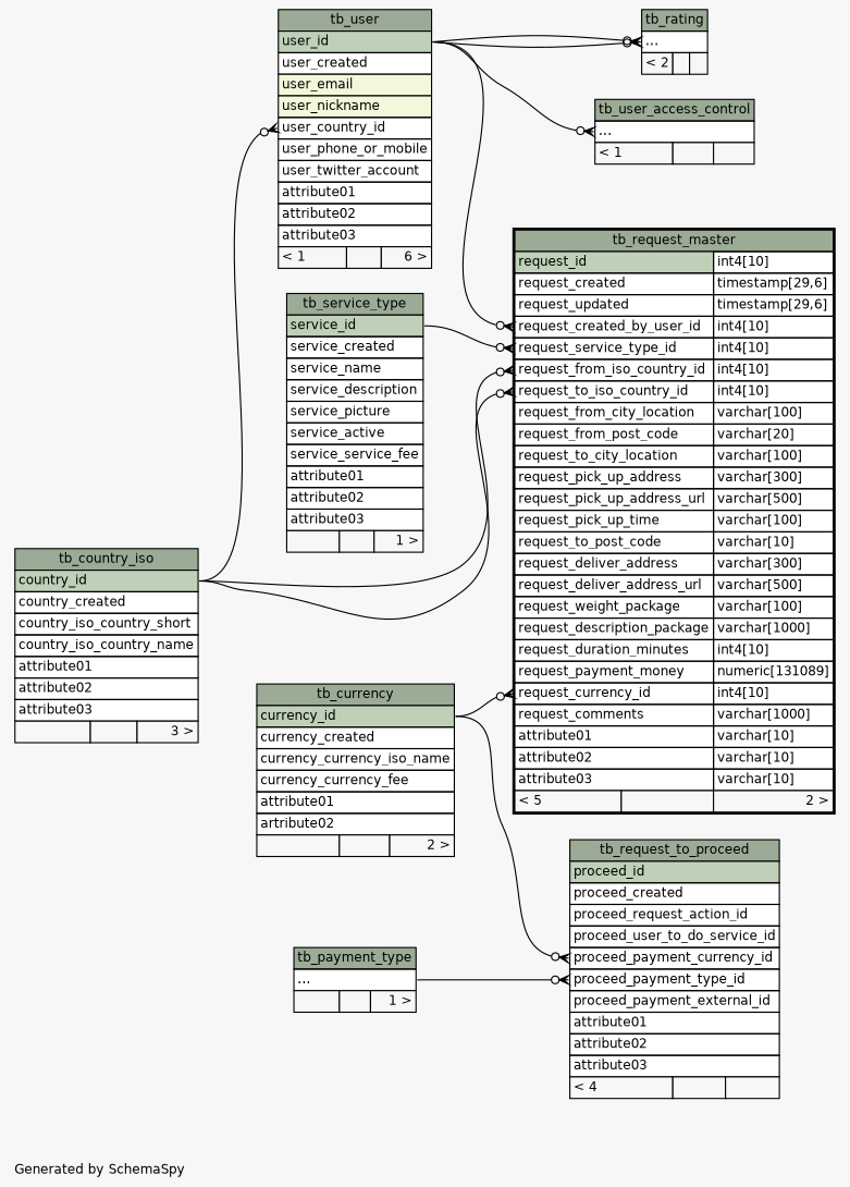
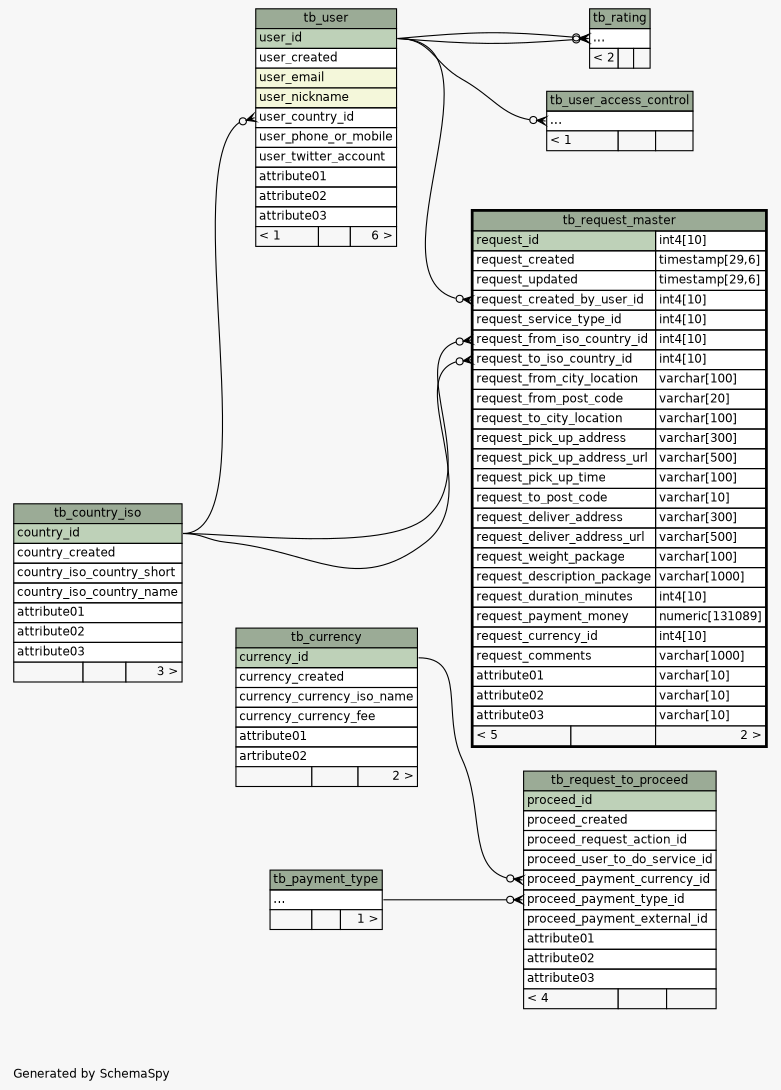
  digraph {
    bgcolor="#f7f7f7"
    fontname=Helvetica
    fontsize=11
    label="\nGenerated by SchemaSpy"
    labeljust=l
    nodesep=0.18
    rankdir=RL
    ranksep=0.46
    node [fontname=Helvetica fontsize=11 shape=plaintext]
    edge [arrowhead=none arrowsize=0.8 arrowtail=crowodot dir=back headport="user_id:e" tailport="elipses:w"]
    n1 [label=<     <TABLE BORDER="0" CELLBORDER="1" CELLSPACING="0" BGCOLOR="#ffffff">       <TR><TD COLSPAN="3" BGCOLOR="#9bab96" ALIGN="CENTER">tb_rating</TD></TR>       <TR><TD PORT="elipses" COLSPAN="3" ALIGN="LEFT">...</TD></TR>       <TR><TD ALIGN="LEFT" BGCOLOR="#f7f7f7">&lt; 2</TD><TD ALIGN="RIGHT" BGCOLOR="#f7f7f7">  </TD><TD ALIGN="RIGHT" BGCOLOR="#f7f7f7">  </TD></TR>     </TABLE>>]
    n2 [label=<     <TABLE BORDER="0" CELLBORDER="1" CELLSPACING="0" BGCOLOR="#ffffff">       <TR><TD COLSPAN="3" BGCOLOR="#9bab96" ALIGN="CENTER">tb_user</TD></TR>       <TR><TD PORT="user_id" COLSPAN="3" BGCOLOR="#bed1b8" ALIGN="LEFT">user_id</TD></TR>       <TR><TD PORT="user_created" COLSPAN="3" ALIGN="LEFT">user_created</TD></TR>       <TR><TD PORT="user_email" COLSPAN="3" BGCOLOR="#f4f7da" ALIGN="LEFT">user_email</TD></TR>       <TR><TD PORT="user_nickname" COLSPAN="3" BGCOLOR="#f4f7da" ALIGN="LEFT">user_nickname</TD></TR>       <TR><TD PORT="user_country_id" COLSPAN="3" ALIGN="LEFT">user_country_id</TD></TR>       <TR><TD PORT="user_phone_or_mobile" COLSPAN="3" ALIGN="LEFT">user_phone_or_mobile</TD></TR>       <TR><TD PORT="user_twitter_account" COLSPAN="3" ALIGN="LEFT">user_twitter_account</TD></TR>       <TR><TD PORT="attribute01" COLSPAN="3" ALIGN="LEFT">attribute01</TD></TR>       <TR><TD PORT="attribute02" COLSPAN="3" ALIGN="LEFT">attribute02</TD></TR>       <TR><TD PORT="attribute03" COLSPAN="3" ALIGN="LEFT">attribute03</TD></TR>       <TR><TD ALIGN="LEFT" BGCOLOR="#f7f7f7">&lt; 1</TD><TD ALIGN="RIGHT" BGCOLOR="#f7f7f7">  </TD><TD ALIGN="RIGHT" BGCOLOR="#f7f7f7">6 &gt;</TD></TR>     </TABLE>>]
    n3 [label=<     <TABLE BORDER="0" CELLBORDER="1" CELLSPACING="0" BGCOLOR="#ffffff">       <TR><TD COLSPAN="3" BGCOLOR="#9bab96" ALIGN="CENTER">tb_country_iso</TD></TR>       <TR><TD PORT="country_id" COLSPAN="3" BGCOLOR="#bed1b8" ALIGN="LEFT">country_id</TD></TR>       <TR><TD PORT="country_created" COLSPAN="3" ALIGN="LEFT">country_created</TD></TR>       <TR><TD PORT="country_iso_country_short" COLSPAN="3" ALIGN="LEFT">country_iso_country_short</TD></TR>       <TR><TD PORT="country_iso_country_name" COLSPAN="3" ALIGN="LEFT">country_iso_country_name</TD></TR>       <TR><TD PORT="attribute01" COLSPAN="3" ALIGN="LEFT">attribute01</TD></TR>       <TR><TD PORT="attribute02" COLSPAN="3" ALIGN="LEFT">attribute02</TD></TR>       <TR><TD PORT="attribute03" COLSPAN="3" ALIGN="LEFT">attribute03</TD></TR>       <TR><TD ALIGN="LEFT" BGCOLOR="#f7f7f7">  </TD><TD ALIGN="RIGHT" BGCOLOR="#f7f7f7">  </TD><TD ALIGN="RIGHT" BGCOLOR="#f7f7f7">3 &gt;</TD></TR>     </TABLE>>]
    n4 [label=<     <TABLE BORDER="2" CELLBORDER="1" CELLSPACING="0" BGCOLOR="#ffffff">       <TR><TD COLSPAN="3" BGCOLOR="#9bab96" ALIGN="CENTER">tb_request_master</TD></TR>       <TR><TD PORT="request_id" COLSPAN="2" BGCOLOR="#bed1b8" ALIGN="LEFT">request_id</TD><TD PORT="request_id.type" ALIGN="LEFT">int4[10]</TD></TR>       <TR><TD PORT="request_created" COLSPAN="2" ALIGN="LEFT">request_created</TD><TD PORT="request_created.type" ALIGN="LEFT">timestamp[29,6]</TD></TR>       <TR><TD PORT="request_updated" COLSPAN="2" ALIGN="LEFT">request_updated</TD><TD PORT="request_updated.type" ALIGN="LEFT">timestamp[29,6]</TD></TR>       <TR><TD PORT="request_created_by_user_id" COLSPAN="2" ALIGN="LEFT">request_created_by_user_id</TD><TD PORT="request_created_by_user_id.type" ALIGN="LEFT">int4[10]</TD></TR>       <TR><TD PORT="request_service_type_id" COLSPAN="2" ALIGN="LEFT">request_service_type_id</TD><TD PORT="request_service_type_id.type" ALIGN="LEFT">int4[10]</TD></TR>       <TR><TD PORT="request_from_iso_country_id" COLSPAN="2" ALIGN="LEFT">request_from_iso_country_id</TD><TD PORT="request_from_iso_country_id.type" ALIGN="LEFT">int4[10]</TD></TR>       <TR><TD PORT="request_to_iso_country_id" COLSPAN="2" ALIGN="LEFT">request_to_iso_country_id</TD><TD PORT="request_to_iso_country_id.type" ALIGN="LEFT">int4[10]</TD></TR>       <TR><TD PORT="request_from_city_location" COLSPAN="2" ALIGN="LEFT">request_from_city_location</TD><TD PORT="request_from_city_location.type" ALIGN="LEFT">varchar[100]</TD></TR>       <TR><TD PORT="request_from_post_code" COLSPAN="2" ALIGN="LEFT">request_from_post_code</TD><TD PORT="request_from_post_code.type" ALIGN="LEFT">varchar[20]</TD></TR>       <TR><TD PORT="request_to_city_location" COLSPAN="2" ALIGN="LEFT">request_to_city_location</TD><TD PORT="request_to_city_location.type" ALIGN="LEFT">varchar[100]</TD></TR>       <TR><TD PORT="request_pick_up_address" COLSPAN="2" ALIGN="LEFT">request_pick_up_address</TD><TD PORT="request_pick_up_address.type" ALIGN="LEFT">varchar[300]</TD></TR>       <TR><TD PORT="request_pick_up_address_url" COLSPAN="2" ALIGN="LEFT">request_pick_up_address_url</TD><TD PORT="request_pick_up_address_url.type" ALIGN="LEFT">varchar[500]</TD></TR>       <TR><TD PORT="request_pick_up_time" COLSPAN="2" ALIGN="LEFT">request_pick_up_time</TD><TD PORT="request_pick_up_time.type" ALIGN="LEFT">varchar[100]</TD></TR>       <TR><TD PORT="request_to_post_code" COLSPAN="2" ALIGN="LEFT">request_to_post_code</TD><TD PORT="request_to_post_code.type" ALIGN="LEFT">varchar[10]</TD></TR>       <TR><TD PORT="request_deliver_address" COLSPAN="2" ALIGN="LEFT">request_deliver_address</TD><TD PORT="request_deliver_address.type" ALIGN="LEFT">varchar[300]</TD></TR>       <TR><TD PORT="request_deliver_address_url" COLSPAN="2" ALIGN="LEFT">request_deliver_address_url</TD><TD PORT="request_deliver_address_url.type" ALIGN="LEFT">varchar[500]</TD></TR>       <TR><TD PORT="request_weight_package" COLSPAN="2" ALIGN="LEFT">request_weight_package</TD><TD PORT="request_weight_package.type" ALIGN="LEFT">varchar[100]</TD></TR>       <TR><TD PORT="request_description_package" COLSPAN="2" ALIGN="LEFT">request_description_package</TD><TD PORT="request_description_package.type" ALIGN="LEFT">varchar[1000]</TD></TR>       <TR><TD PORT="request_duration_minutes" COLSPAN="2" ALIGN="LEFT">request_duration_minutes</TD><TD PORT="request_duration_minutes.type" ALIGN="LEFT">int4[10]</TD></TR>       <TR><TD PORT="request_payment_money" COLSPAN="2" ALIGN="LEFT">request_payment_money</TD><TD PORT="request_payment_money.type" ALIGN="LEFT">numeric[131089]</TD></TR>       <TR><TD PORT="request_currency_id" COLSPAN="2" ALIGN="LEFT">request_currency_id</TD><TD PORT="request_currency_id.type" ALIGN="LEFT">int4[10]</TD></TR>       <TR><TD PORT="request_comments" COLSPAN="2" ALIGN="LEFT">request_comments</TD><TD PORT="request_comments.type" ALIGN="LEFT">varchar[1000]</TD></TR>       <TR><TD PORT="attribute01" COLSPAN="2" ALIGN="LEFT">attribute01</TD><TD PORT="attribute01.type" ALIGN="LEFT">varchar[10]</TD></TR>       <TR><TD PORT="attribute02" COLSPAN="2" ALIGN="LEFT">attribute02</TD><TD PORT="attribute02.type" ALIGN="LEFT">varchar[10]</TD></TR>       <TR><TD PORT="attribute03" COLSPAN="2" ALIGN="LEFT">attribute03</TD><TD PORT="attribute03.type" ALIGN="LEFT">varchar[10]</TD></TR>       <TR><TD ALIGN="LEFT" BGCOLOR="#f7f7f7">&lt; 5</TD><TD ALIGN="RIGHT" BGCOLOR="#f7f7f7">  </TD><TD ALIGN="RIGHT" BGCOLOR="#f7f7f7">2 &gt;</TD></TR>     </TABLE>>]
    n5 [label=<     <TABLE BORDER="0" CELLBORDER="1" CELLSPACING="0" BGCOLOR="#ffffff">       <TR><TD COLSPAN="3" BGCOLOR="#9bab96" ALIGN="CENTER">tb_currency</TD></TR>       <TR><TD PORT="currency_id" COLSPAN="3" BGCOLOR="#bed1b8" ALIGN="LEFT">currency_id</TD></TR>       <TR><TD PORT="currency_created" COLSPAN="3" ALIGN="LEFT">currency_created</TD></TR>       <TR><TD PORT="currency_currency_iso_name" COLSPAN="3" ALIGN="LEFT">currency_currency_iso_name</TD></TR>       <TR><TD PORT="currency_currency_fee" COLSPAN="3" ALIGN="LEFT">currency_currency_fee</TD></TR>       <TR><TD PORT="attribute01" COLSPAN="3" ALIGN="LEFT">attribute01</TD></TR>       <TR><TD PORT="artribute02" COLSPAN="3" ALIGN="LEFT">artribute02</TD></TR>       <TR><TD ALIGN="LEFT" BGCOLOR="#f7f7f7">  </TD><TD ALIGN="RIGHT" BGCOLOR="#f7f7f7">  </TD><TD ALIGN="RIGHT" BGCOLOR="#f7f7f7">2 &gt;</TD></TR>     </TABLE>>]
-   n6 [label=<     <TABLE BORDER="0" CELLBORDER="1" CELLSPACING="0" BGCOLOR="#ffffff">       <TR><TD COLSPAN="3" BGCOLOR="#9bab96" ALIGN="CENTER">tb_service_type</TD></TR>       <TR><TD PORT="service_id" COLSPAN="3" BGCOLOR="#bed1b8" ALIGN="LEFT">service_id</TD></TR>       <TR><TD PORT="service_created" COLSPAN="3" ALIGN="LEFT">service_created</TD></TR>       <TR><TD PORT="service_name" COLSPAN="3" ALIGN="LEFT">service_name</TD></TR>       <TR><TD PORT="service_description" COLSPAN="3" ALIGN="LEFT">service_description</TD></TR>       <TR><TD PORT="service_picture" COLSPAN="3" ALIGN="LEFT">service_picture</TD></TR>       <TR><TD PORT="service_active" COLSPAN="3" ALIGN="LEFT">service_active</TD></TR>       <TR><TD PORT="service_service_fee" COLSPAN="3" ALIGN="LEFT">service_service_fee</TD></TR>       <TR><TD PORT="attribute01" COLSPAN="3" ALIGN="LEFT">attribute01</TD></TR>       <TR><TD PORT="attribute02" COLSPAN="3" ALIGN="LEFT">attribute02</TD></TR>       <TR><TD PORT="attribute03" COLSPAN="3" ALIGN="LEFT">attribute03</TD></TR>       <TR><TD ALIGN="LEFT" BGCOLOR="#f7f7f7">  </TD><TD ALIGN="RIGHT" BGCOLOR="#f7f7f7">  </TD><TD ALIGN="RIGHT" BGCOLOR="#f7f7f7">1 &gt;</TD></TR>     </TABLE>>]
    n7 [label=<     <TABLE BORDER="0" CELLBORDER="1" CELLSPACING="0" BGCOLOR="#ffffff">       <TR><TD COLSPAN="3" BGCOLOR="#9bab96" ALIGN="CENTER">tb_request_to_proceed</TD></TR>       <TR><TD PORT="proceed_id" COLSPAN="3" BGCOLOR="#bed1b8" ALIGN="LEFT">proceed_id</TD></TR>       <TR><TD PORT="proceed_created" COLSPAN="3" ALIGN="LEFT">proceed_created</TD></TR>       <TR><TD PORT="proceed_request_action_id" COLSPAN="3" ALIGN="LEFT">proceed_request_action_id</TD></TR>       <TR><TD PORT="proceed_user_to_do_service_id" COLSPAN="3" ALIGN="LEFT">proceed_user_to_do_service_id</TD></TR>       <TR><TD PORT="proceed_payment_currency_id" COLSPAN="3" ALIGN="LEFT">proceed_payment_currency_id</TD></TR>       <TR><TD PORT="proceed_payment_type_id" COLSPAN="3" ALIGN="LEFT">proceed_payment_type_id</TD></TR>       <TR><TD PORT="proceed_payment_external_id" COLSPAN="3" ALIGN="LEFT">proceed_payment_external_id</TD></TR>       <TR><TD PORT="attribute01" COLSPAN="3" ALIGN="LEFT">attribute01</TD></TR>       <TR><TD PORT="attribute02" COLSPAN="3" ALIGN="LEFT">attribute02</TD></TR>       <TR><TD PORT="attribute03" COLSPAN="3" ALIGN="LEFT">attribute03</TD></TR>       <TR><TD ALIGN="LEFT" BGCOLOR="#f7f7f7">&lt; 4</TD><TD ALIGN="RIGHT" BGCOLOR="#f7f7f7">  </TD><TD ALIGN="RIGHT" BGCOLOR="#f7f7f7">  </TD></TR>     </TABLE>>]
    n8 [label=<     <TABLE BORDER="0" CELLBORDER="1" CELLSPACING="0" BGCOLOR="#ffffff">       <TR><TD COLSPAN="3" BGCOLOR="#9bab96" ALIGN="CENTER">tb_payment_type</TD></TR>       <TR><TD PORT="elipses" COLSPAN="3" ALIGN="LEFT">...</TD></TR>       <TR><TD ALIGN="LEFT" BGCOLOR="#f7f7f7">  </TD><TD ALIGN="RIGHT" BGCOLOR="#f7f7f7">  </TD><TD ALIGN="RIGHT" BGCOLOR="#f7f7f7">1 &gt;</TD></TR>     </TABLE>>]
    n9 [label=<     <TABLE BORDER="0" CELLBORDER="1" CELLSPACING="0" BGCOLOR="#ffffff">       <TR><TD COLSPAN="3" BGCOLOR="#9bab96" ALIGN="CENTER">tb_user_access_control</TD></TR>       <TR><TD PORT="elipses" COLSPAN="3" ALIGN="LEFT">...</TD></TR>       <TR><TD ALIGN="LEFT" BGCOLOR="#f7f7f7">&lt; 1</TD><TD ALIGN="RIGHT" BGCOLOR="#f7f7f7">  </TD><TD ALIGN="RIGHT" BGCOLOR="#f7f7f7">  </TD></TR>     </TABLE>>]
    n1 -> n2
    n1 -> n2
    n2 -> n3 [headport="country_id:e" tailport="user_country_id:w"]
    n4 -> n2 [tailport="request_created_by_user_id:w"]
    n4 -> n3 [headport="country_id:e" tailport="request_from_iso_country_id:w"]
    n4 -> n3 [headport="country_id:e" tailport="request_to_iso_country_id:w"]
-   n4 -> n5 [headport="currency_id:e" tailport="request_currency_id:w"]
-   n4 -> n6 [headport="service_id:e" tailport="request_service_type_id:w"]
    n7 -> n5 [headport="currency_id:e" tailport="proceed_payment_currency_id:w"]
    n7 -> n8 [headport="elipses:e" tailport="proceed_payment_type_id:w"]
    n9 -> n2
  }
